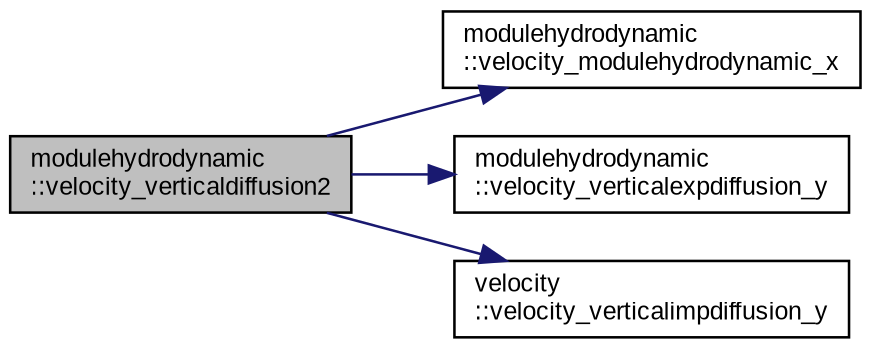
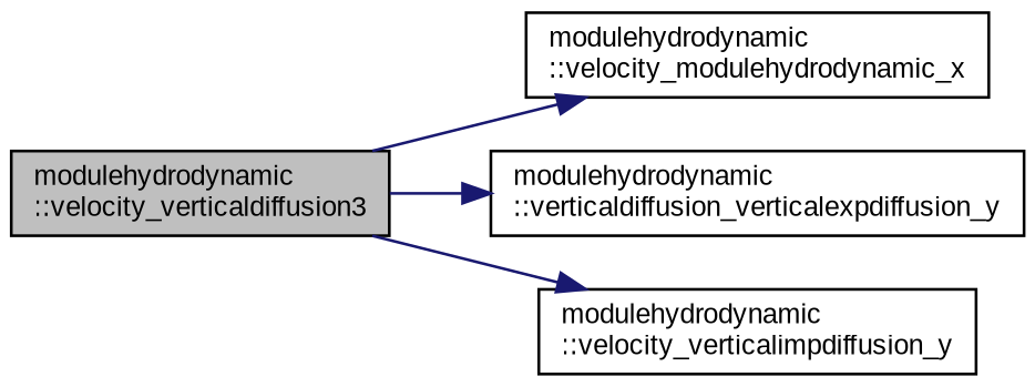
  digraph {
    fontname="Liberation Sans"
    rankdir=LR
    node [color=black fillcolor=white fontname="Liberation Sans" fontsize=10 shape=record style=filled]
    edge [color=midnightblue fontname="Liberation Sans" fontsize=10 labelfontname=Helvetica labelfontsize=10 style=solid]
-   n1 [fillcolor=grey75 fontcolor=black height=0.2 label="modulehydrodynamic\l::velocity_verticaldiffusion2" width=0.4]
+   n1 [fillcolor=grey75 fontcolor=black height=0.2 label="modulehydrodynamic\l::velocity_verticaldiffusion3" width=0.4]
    n2 [height=0.2 label="modulehydrodynamic\l::velocity_modulehydrodynamic_x" width=0.4]
-   n3 [height=0.2 label="modulehydrodynamic\l::velocity_verticalexpdiffusion_y" width=0.4]
-   n4 [height=0.2 label="velocity\l::velocity_verticalimpdiffusion_y" width=0.4]
+   n3 [height=0.2 label="modulehydrodynamic\l::verticaldiffusion_verticalexpdiffusion_y" width=0.4]
+   n4 [height=0.2 label="modulehydrodynamic\l::velocity_verticalimpdiffusion_y" width=0.4]
    n1 -> n2
    n1 -> n3
    n1 -> n4
  }
